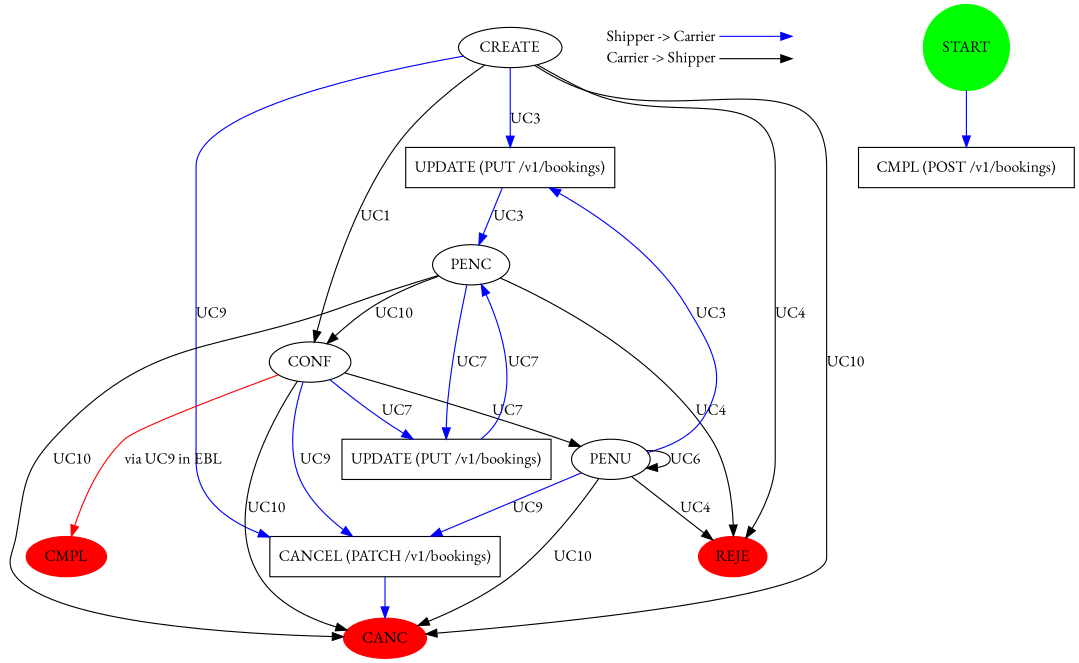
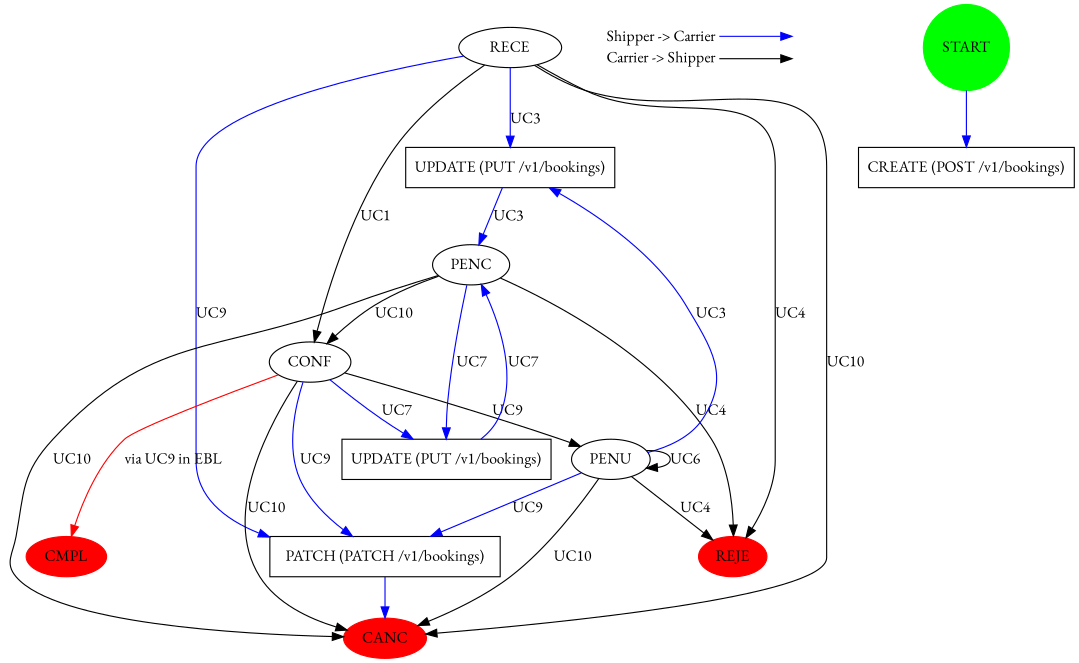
  digraph {
    fontname="EB Garamond"
    node [fontname="EB Garamond"]
    edge [fontname="EB Garamond"]
-   n1 [label="CANCEL (PATCH /v1/bookings)" shape=box]
+   n1 [label="PATCH (PATCH /v1/bookings)" shape=box]
    CMPL [color=red style=filled]
    REJE [color=red style=filled]
    n4 [label=<<table border="0" cellpadding="2" cellspacing="0" cellborder="0">              <tr><td align="right" port="i1">Shipper -&gt; Carrier</td></tr>              <tr><td align="right" port="i2">Carrier -&gt; Shipper</td></tr>          </table>> shape=plaintext]
    n5 [label=<<table border="0" cellpadding="2" cellspacing="0" cellborder="0">               <tr><td port="i1">&nbsp;</td></tr>               <tr><td port="i2">&nbsp;</td></tr>          </table>> shape=plaintext]
    CANC [color=red style=filled]
    START [color=green shape=circle style=filled]
-   n8 [label="CMPL (POST /v1/bookings)" shape=box]
-   RECE [label=CREATE]
+   n8 [label="CREATE (POST /v1/bookings)" shape=box]
+   RECE
    n10 [label="UPDATE (PUT /v1/bookings)" shape=box]
    CONF
    PENC
    n13 [label="UPDATE (PUT /v1/bookings)" shape=box]
    PENU
    subgraph sub_1 {
      rank=same
      n1
      CMPL
      REJE
    }
    subgraph sub_2 {
      label=Legend
      subgraph sub_3 {
        label=Legend
        rank=same
        n4
        n5
      }
    }
    n1 -> CANC [color=blue]
    n4 -> n5 [color=blue headport="i1:w" tailport="i1:e"]
    n4 -> n5 [headport="i2:w" tailport="i2:e"]
    START -> n8 [color=blue]
    RECE -> n1 [color=blue label=UC9]
    RECE -> REJE [label=UC4]
    RECE -> CANC [label=UC10]
    RECE -> n10 [color=blue label=UC3]
    RECE -> CONF [label=UC1]
    n10 -> PENC [color=blue label=UC3]
    CONF -> n1 [color=blue label=UC9]
    CONF -> CMPL [color=red label="via UC9 in EBL"]
    CONF -> CANC [label=UC10]
    CONF -> n13 [color=blue label=UC7]
-   CONF -> PENU [label=UC7]
+   CONF -> PENU [label=UC9]
    PENC -> REJE [label=UC4]
    PENC -> CANC [label=UC10]
    PENC -> CONF [label=UC10]
    PENC -> n13 [color=blue label=UC7]
    n13 -> PENC [color=blue label=UC7]
    PENU -> n1 [color=blue label=UC9]
    PENU -> REJE [label=UC4]
    PENU -> CANC [label=UC10]
    PENU -> n10 [color=blue label=UC3]
    PENU -> PENU [label=UC6]
  }
